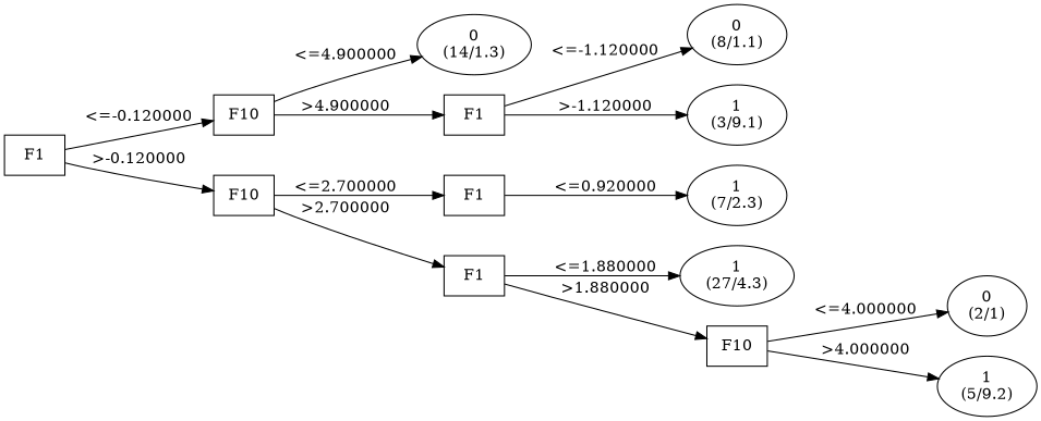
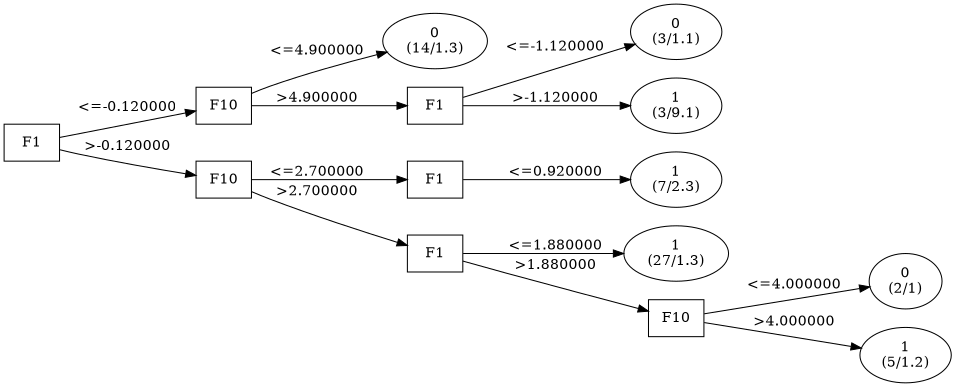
  digraph {
    rankdir=LR
    node [shape=box]
    n1 [label="F1\n"]
    n2 [label="F10\n"]
    n3 [label="F10\n"]
    n4 [label="0\n(14/1.3)" shape=ellipse]
    n5 [label="F1\n"]
    n6 [label="F1\n"]
    n7 [label="F1\n"]
-   n8 [label="0\n(8/1.1)" shape=ellipse]
+   n8 [label="0\n(3/1.1)" shape=ellipse]
    n9 [label="1\n(3/9.1)" shape=ellipse]
    n10 [label="1\n(7/2.3)" shape=ellipse]
-   n11 [label="1\n(27/4.3)" shape=ellipse]
+   n11 [label="1\n(27/1.3)" shape=ellipse]
    n12 [label="F10\n"]
    n13 [label="0\n(2/1)" shape=ellipse]
-   n14 [label="1\n(5/9.2)" shape=ellipse]
+   n14 [label="1\n(5/1.2)" shape=ellipse]
    n1 -> n2 [label="<=-0.120000"]
    n1 -> n3 [label=">-0.120000"]
    n2 -> n4 [label="<=4.900000"]
    n2 -> n5 [label=">4.900000"]
    n3 -> n6 [label="<=2.700000"]
    n3 -> n7 [label=">2.700000"]
    n5 -> n8 [label="<=-1.120000"]
    n5 -> n9 [label=">-1.120000"]
    n6 -> n10 [label="<=0.920000"]
    n7 -> n11 [label="<=1.880000"]
    n7 -> n12 [label=">1.880000"]
    n12 -> n13 [label="<=4.000000"]
    n12 -> n14 [label=">4.000000"]
  }
